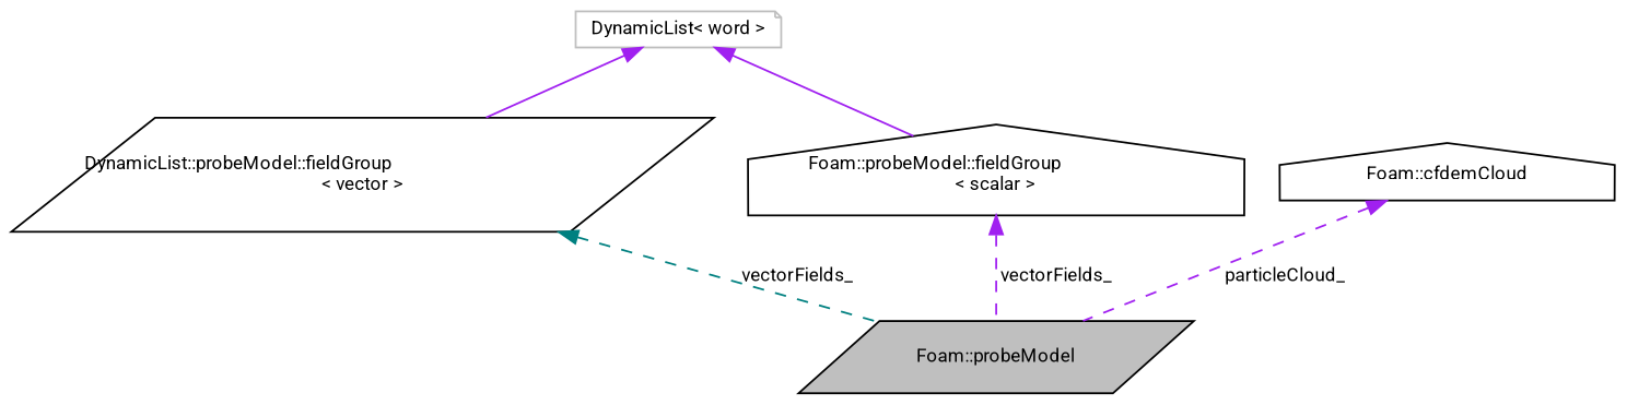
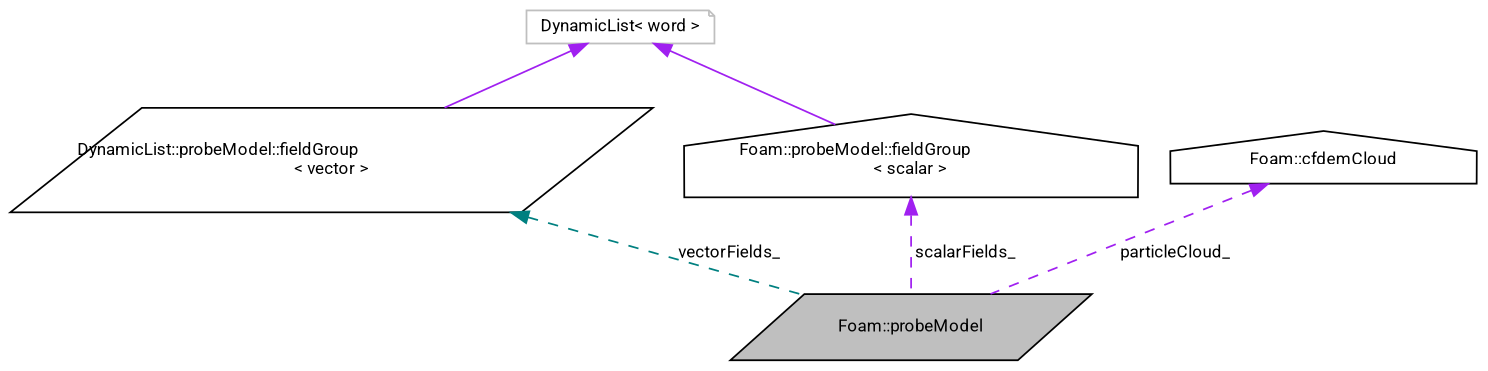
  digraph {
    fontname=Roboto
    rankdir=TB
    node [color=black fillcolor=white fontname=Roboto fontsize=10 shape=parallelogram style=filled]
    edge [color=purple dir=back fontname=Roboto fontsize=10 labelfontname=FreeSans labelfontsize=10 style=dashed]
    n1 [fillcolor=grey75 fontcolor=black height=0.2 label="Foam::probeModel" width=0.4]
    n2 [height=0.2 label="DynamicList::probeModel::fieldGroup\l\< vector \>" width=0.4]
    n3 [color=grey75 height=0.2 label="DynamicList\< word \>" shape=note width=0.4]
    n4 [height=0.2 label="Foam::probeModel::fieldGroup\l\< scalar \>" shape=house width=0.4]
    n5 [height=0.2 label="Foam::cfdemCloud" shape=house width=0.4]
    n2 -> n1 [color=teal label=" vectorFields_"]
    n3 -> n2 [style=solid]
    n3 -> n4 [style=solid]
-   n4 -> n1 [label=" vectorFields_"]
+   n4 -> n1 [label=" scalarFields_"]
    n5 -> n1 [label=" particleCloud_"]
  }
